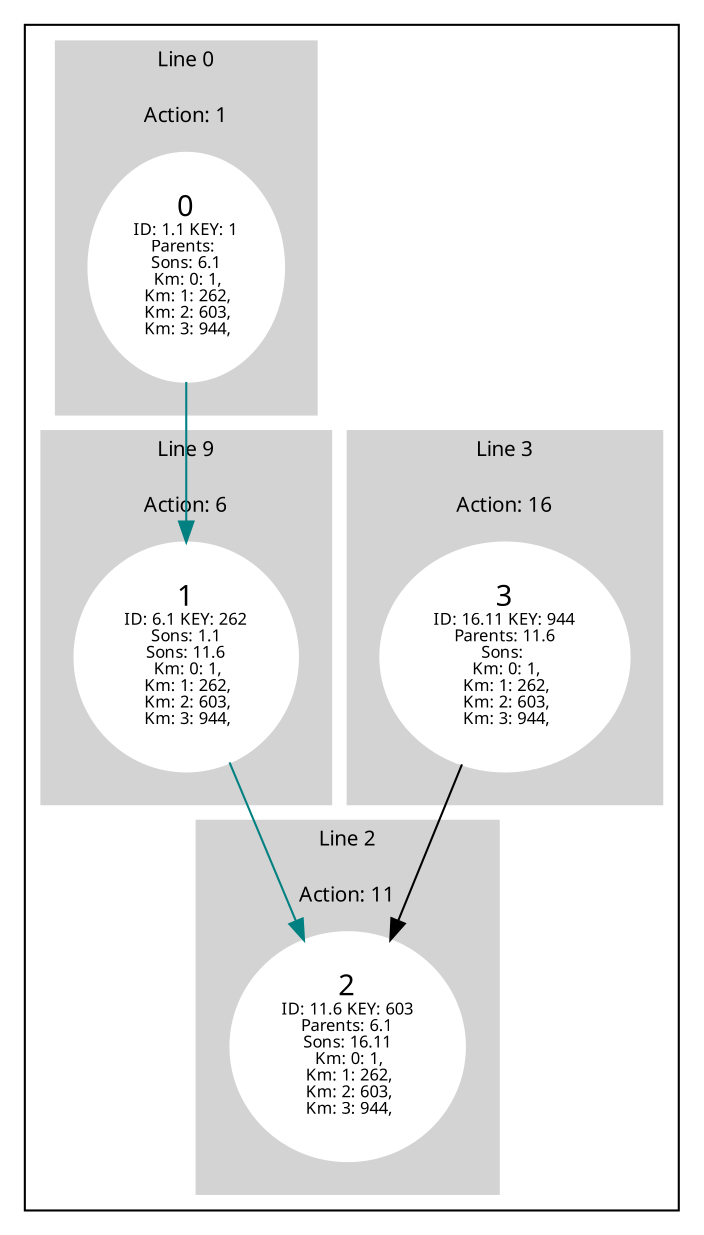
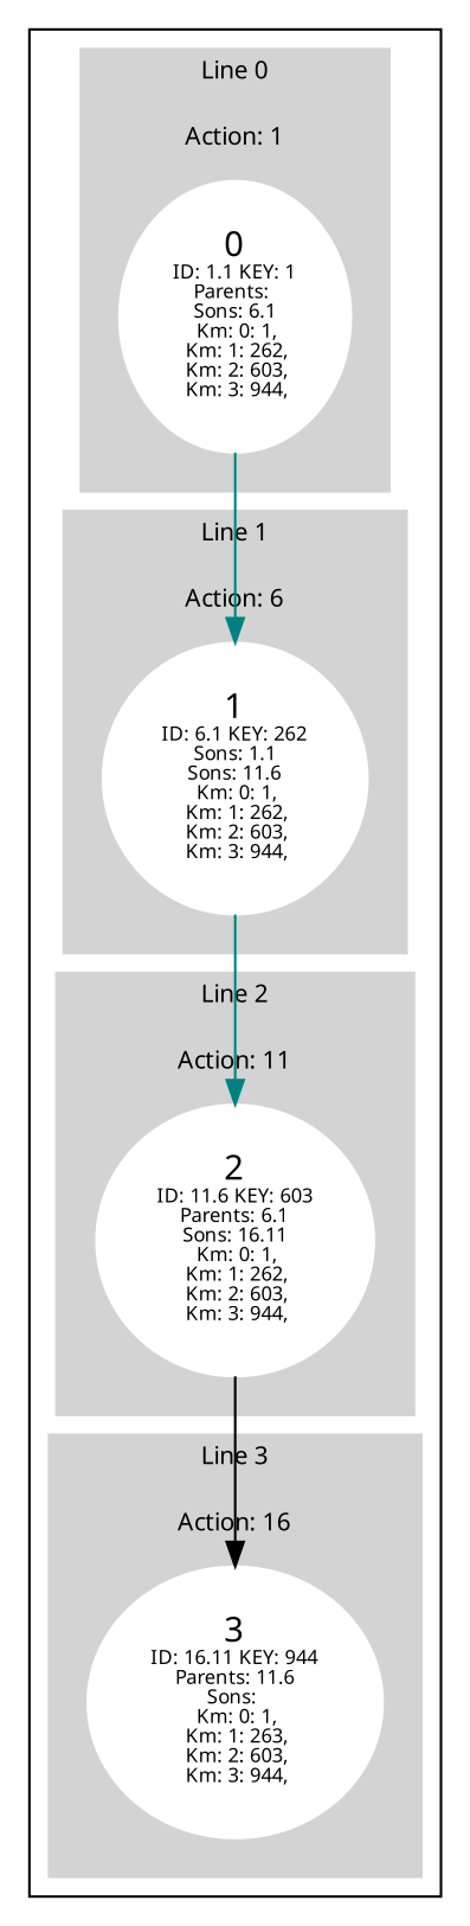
  digraph {
    fontname="Noto Sans"
    node [color=white fontname="Noto Sans" style=filled]
    edge [color=teal fontname="Noto Sans"]
    n1 [label=<1<BR /><FONT POINT-SIZE="8">ID: 6.1 KEY: 262</FONT><BR /><FONT POINT-SIZE="8">Sons: 1.1</FONT><BR /><FONT POINT-SIZE="8">Sons: 11.6</FONT><BR /><FONT POINT-SIZE="8"> Km: 0: 1,</FONT><BR /><FONT POINT-SIZE="8"> Km: 1: 262,</FONT><BR /><FONT POINT-SIZE="8"> Km: 2: 603,</FONT><BR /><FONT POINT-SIZE="8"> Km: 3: 944,</FONT>>]
-   n2 [label=<3<BR /><FONT POINT-SIZE="8">ID: 16.11 KEY: 944</FONT><BR /><FONT POINT-SIZE="8">Parents: 11.6</FONT><BR /><FONT POINT-SIZE="8">Sons: </FONT><BR /><FONT POINT-SIZE="8"> Km: 0: 1,</FONT><BR /><FONT POINT-SIZE="8"> Km: 1: 262,</FONT><BR /><FONT POINT-SIZE="8"> Km: 2: 603,</FONT><BR /><FONT POINT-SIZE="8"> Km: 3: 944,</FONT>>]
+   n2 [label=<3<BR /><FONT POINT-SIZE="8">ID: 16.11 KEY: 944</FONT><BR /><FONT POINT-SIZE="8">Parents: 11.6</FONT><BR /><FONT POINT-SIZE="8">Sons: </FONT><BR /><FONT POINT-SIZE="8"> Km: 0: 1,</FONT><BR /><FONT POINT-SIZE="8"> Km: 1: 263,</FONT><BR /><FONT POINT-SIZE="8"> Km: 2: 603,</FONT><BR /><FONT POINT-SIZE="8"> Km: 3: 944,</FONT>>]
    n3 [label=<0<BR /><FONT POINT-SIZE="8">ID: 1.1 KEY: 1</FONT><BR /><FONT POINT-SIZE="8">Parents: </FONT><BR /><FONT POINT-SIZE="8">Sons: 6.1</FONT><BR /><FONT POINT-SIZE="8"> Km: 0: 1,</FONT><BR /><FONT POINT-SIZE="8"> Km: 1: 262,</FONT><BR /><FONT POINT-SIZE="8"> Km: 2: 603,</FONT><BR /><FONT POINT-SIZE="8"> Km: 3: 944,</FONT>>]
    n4 [label=<2<BR /><FONT POINT-SIZE="8">ID: 11.6 KEY: 603</FONT><BR /><FONT POINT-SIZE="8">Parents: 6.1</FONT><BR /><FONT POINT-SIZE="8">Sons: 16.11</FONT><BR /><FONT POINT-SIZE="8"> Km: 0: 1,</FONT><BR /><FONT POINT-SIZE="8"> Km: 1: 262,</FONT><BR /><FONT POINT-SIZE="8"> Km: 2: 603,</FONT><BR /><FONT POINT-SIZE="8"> Km: 3: 944,</FONT>>]
    subgraph cluster_1 {
      subgraph cluster_2 {
        color=lightgrey
        fontsize=10
-       label="Line 9"
+       label="Line 1"
        style=filled
        subgraph cluster_3 {
          color=lightgrey
          fontsize=10
          label="Action: 6"
          style=filled
          n1
        }
      }
      subgraph cluster_4 {
        color=lightgrey
        fontsize=10
        label="Line 3"
        style=filled
        subgraph cluster_5 {
          color=lightgrey
          fontsize=10
          label="Action: 16"
          style=filled
          n2
        }
      }
      subgraph cluster_6 {
        color=lightgrey
        fontsize=10
        label="Line 0"
        style=filled
        subgraph cluster_7 {
          color=lightgrey
          fontsize=10
          label="Action: 1"
          style=filled
          n3
        }
      }
      subgraph cluster_8 {
        color=lightgrey
        fontsize=10
        label="Line 2"
        style=filled
        subgraph cluster_9 {
          color=lightgrey
          fontsize=10
          label="Action: 11"
          style=filled
          n4
        }
      }
    }
    n1 -> n4
    n3 -> n1
-   n2 -> n4 [color=black]
+   n4 -> n2 [color=black]
  }
